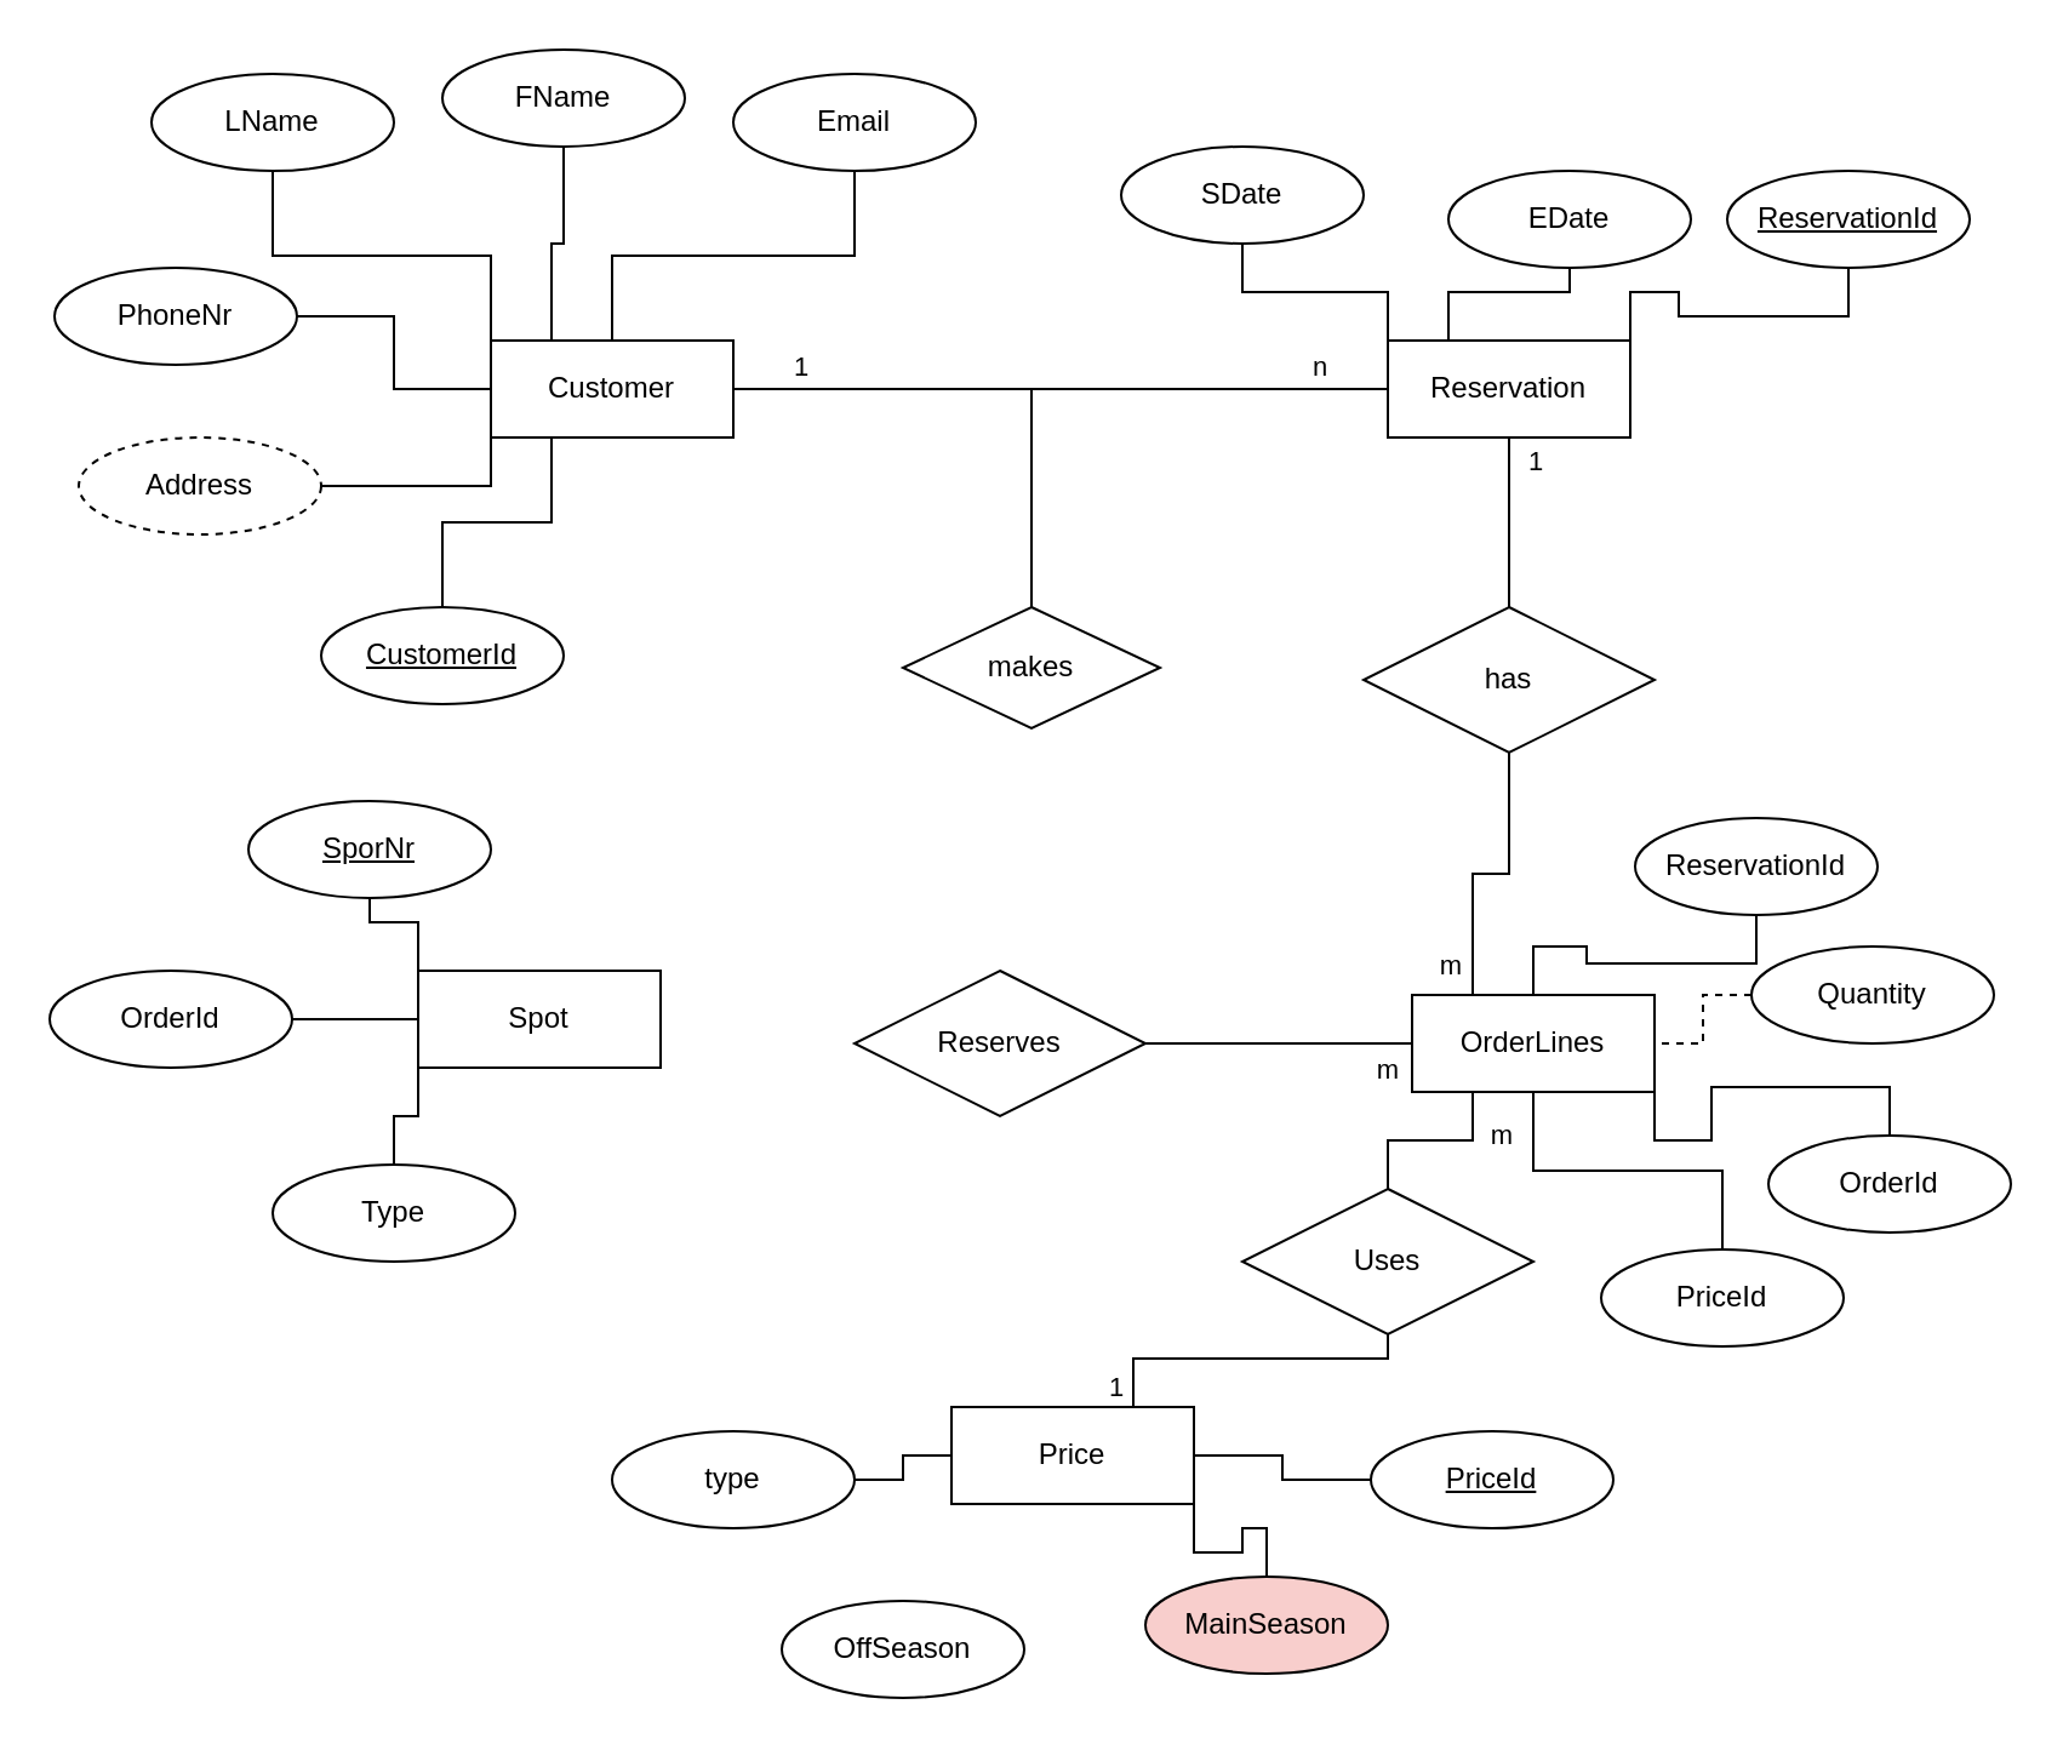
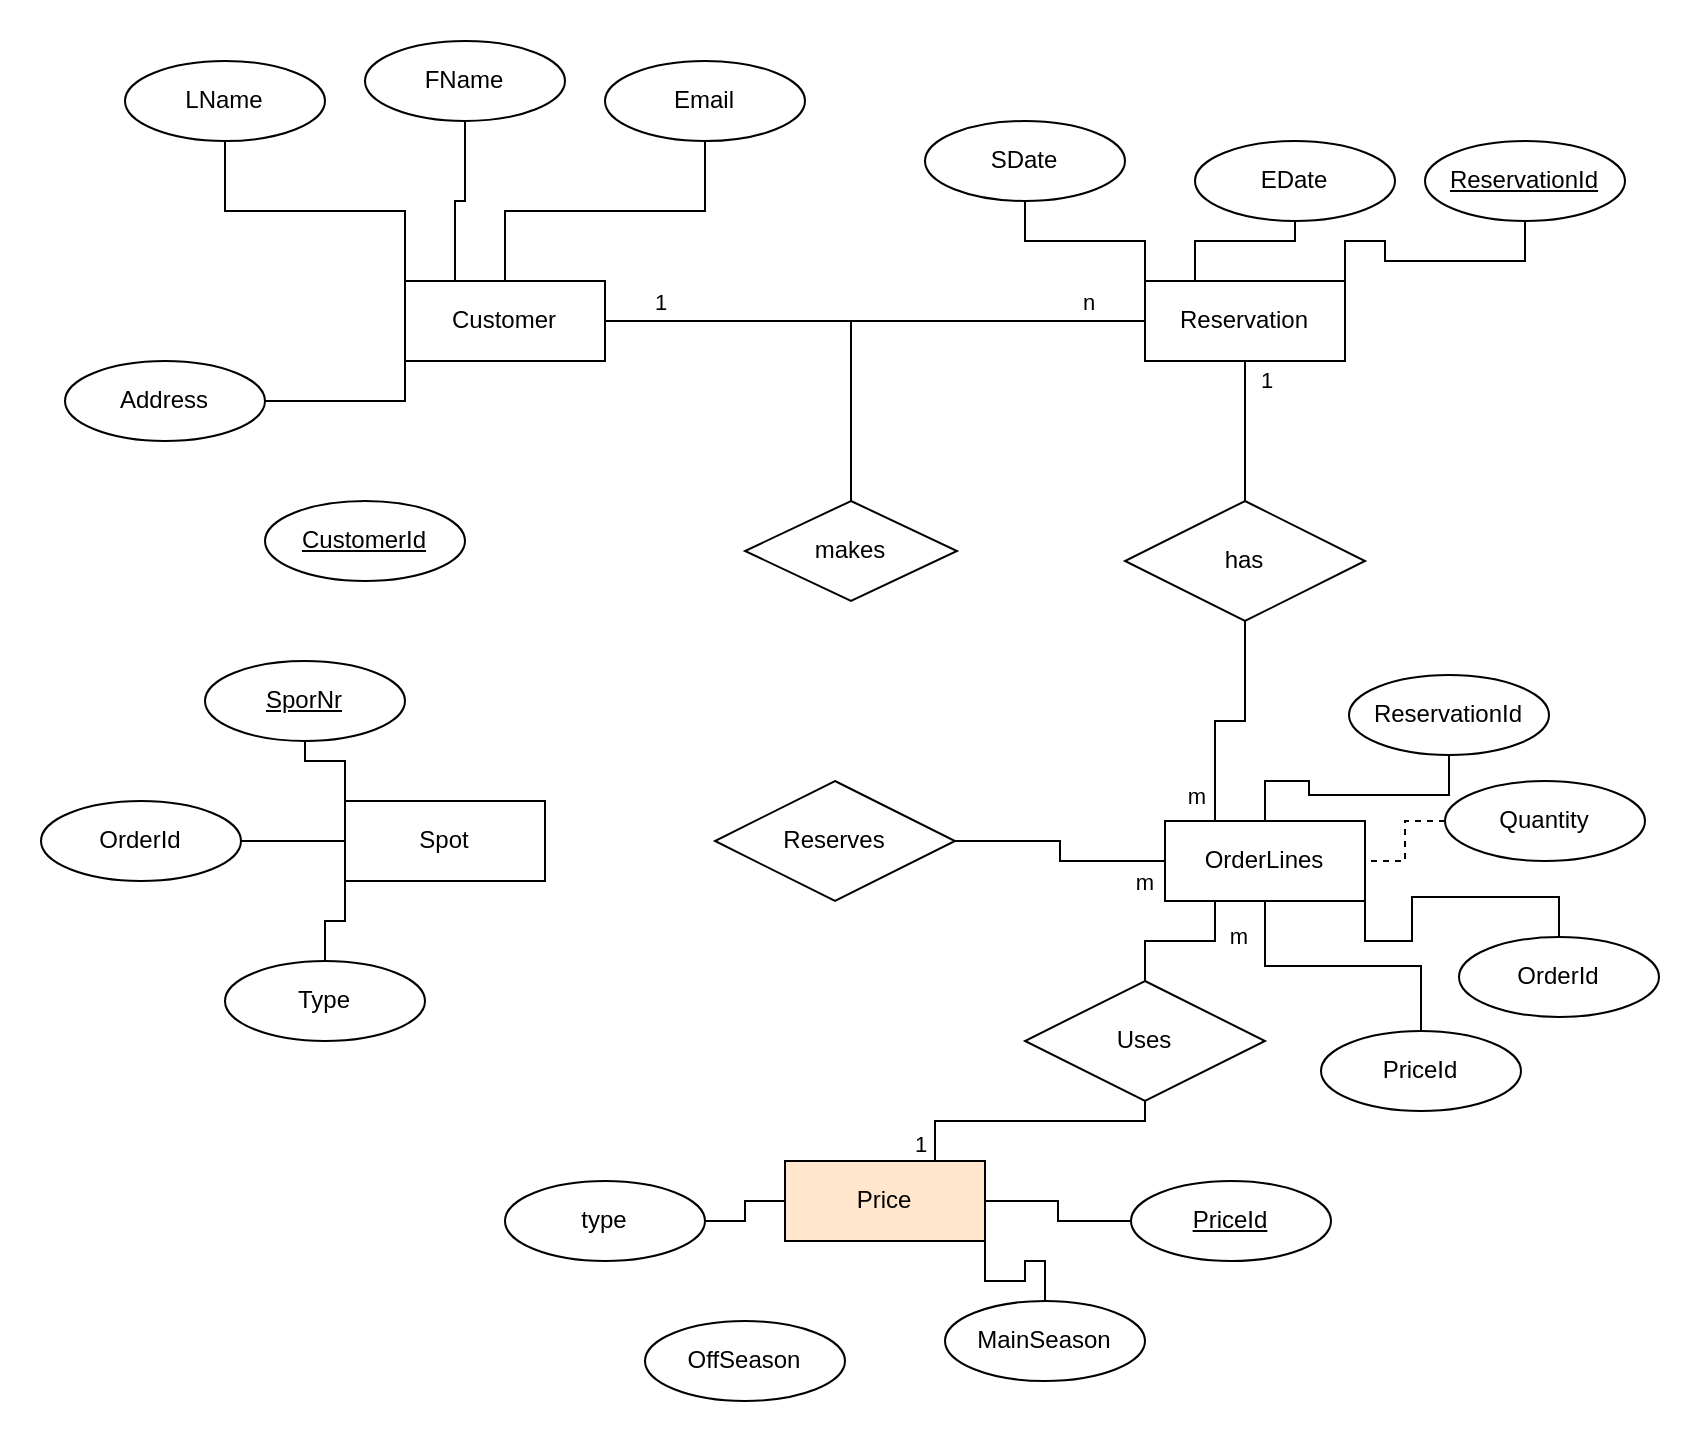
  <mxCell id="0" />
  <mxCell id="1" parent="0" />
  <mxCell id="2" style="edgeStyle=orthogonalEdgeStyle;rounded=0;orthogonalLoop=1;jettySize=auto;html=1;exitX=0;exitY=0;exitDx=0;exitDy=0;endArrow=none;endFill=0;" edge="1" parent="1" source="10" target="12"><mxGeometry relative="1" as="geometry" /></mxCell>
  <mxCell id="3" style="edgeStyle=orthogonalEdgeStyle;rounded=0;orthogonalLoop=1;jettySize=auto;html=1;exitX=0.25;exitY=0;exitDx=0;exitDy=0;endArrow=none;endFill=0;" edge="1" parent="1" source="10" target="11"><mxGeometry relative="1" as="geometry" /></mxCell>
  <mxCell id="4" style="edgeStyle=orthogonalEdgeStyle;rounded=0;orthogonalLoop=1;jettySize=auto;html=1;exitX=0.5;exitY=0;exitDx=0;exitDy=0;endArrow=none;endFill=0;" edge="1" parent="1" source="10" target="13"><mxGeometry relative="1" as="geometry" /></mxCell>
- <mxCell id="5" style="edgeStyle=orthogonalEdgeStyle;rounded=0;orthogonalLoop=1;jettySize=auto;html=1;exitX=0;exitY=0.5;exitDx=0;exitDy=0;endArrow=none;endFill=0;" edge="1" parent="1" source="10" target="14"><mxGeometry relative="1" as="geometry" /></mxCell>
  <mxCell id="6" style="edgeStyle=orthogonalEdgeStyle;rounded=0;orthogonalLoop=1;jettySize=auto;html=1;exitX=0;exitY=1;exitDx=0;exitDy=0;endArrow=none;endFill=0;" edge="1" parent="1" source="10" target="15"><mxGeometry relative="1" as="geometry" /></mxCell>
- <mxCell id="7" style="edgeStyle=orthogonalEdgeStyle;rounded=0;orthogonalLoop=1;jettySize=auto;html=1;exitX=0.25;exitY=1;exitDx=0;exitDy=0;endArrow=none;endFill=0;" edge="1" parent="1" source="10" target="16"><mxGeometry relative="1" as="geometry" /></mxCell>
  <mxCell id="8" style="edgeStyle=orthogonalEdgeStyle;rounded=0;orthogonalLoop=1;jettySize=auto;html=1;exitX=1;exitY=0.5;exitDx=0;exitDy=0;endArrow=none;endFill=0;" edge="1" parent="1" source="10" target="28"><mxGeometry relative="1" as="geometry"><Array as="points"><mxPoint x="332" y="160" /><mxPoint x="332" y="160" /></Array></mxGeometry></mxCell>
  <mxCell id="9" value="1" style="edgeLabel;html=1;align=center;verticalAlign=middle;resizable=0;points=[];" vertex="1" connectable="0" parent="8"><mxGeometry x="-0.762" relative="1" as="geometry"><mxPoint x="2" y="-10" as="offset" /></mxGeometry></mxCell>
  <mxCell id="10" value="Customer" style="whiteSpace=wrap;html=1;align=center;" vertex="1" parent="1"><mxGeometry x="202" y="140" width="100" height="40" as="geometry" /></mxCell>
  <mxCell id="11" value="FName" style="ellipse;whiteSpace=wrap;html=1;align=center;" vertex="1" parent="1"><mxGeometry x="182" y="20" width="100" height="40" as="geometry" /></mxCell>
  <mxCell id="12" value="LName" style="ellipse;whiteSpace=wrap;html=1;align=center;" vertex="1" parent="1"><mxGeometry x="62" y="30" width="100" height="40" as="geometry" /></mxCell>
  <mxCell id="13" value="Email" style="ellipse;whiteSpace=wrap;html=1;align=center;" vertex="1" parent="1"><mxGeometry x="302" y="30" width="100" height="40" as="geometry" /></mxCell>
- <mxCell id="14" value="PhoneNr" style="ellipse;whiteSpace=wrap;html=1;align=center;" vertex="1" parent="1"><mxGeometry x="22" y="110" width="100" height="40" as="geometry" /></mxCell>
- <mxCell id="15" value="Address" style="ellipse;whiteSpace=wrap;html=1;align=center;dashed=1;" vertex="1" parent="1"><mxGeometry x="32" y="180" width="100" height="40" as="geometry" /></mxCell>
+ <mxCell id="15" value="Address" style="ellipse;whiteSpace=wrap;html=1;align=center;" vertex="1" parent="1"><mxGeometry x="32" y="180" width="100" height="40" as="geometry" /></mxCell>
  <mxCell id="16" value="&lt;u&gt;CustomerId&lt;/u&gt;" style="ellipse;whiteSpace=wrap;html=1;align=center;" vertex="1" parent="1"><mxGeometry x="132" y="250" width="100" height="40" as="geometry" /></mxCell>
  <mxCell id="17" style="edgeStyle=orthogonalEdgeStyle;rounded=0;orthogonalLoop=1;jettySize=auto;html=1;exitX=0;exitY=0;exitDx=0;exitDy=0;endArrow=none;endFill=0;" edge="1" parent="1" source="24" target="27"><mxGeometry relative="1" as="geometry" /></mxCell>
  <mxCell id="18" style="edgeStyle=orthogonalEdgeStyle;rounded=0;orthogonalLoop=1;jettySize=auto;html=1;exitX=0.25;exitY=0;exitDx=0;exitDy=0;endArrow=none;endFill=0;" edge="1" parent="1" source="24" target="25"><mxGeometry relative="1" as="geometry" /></mxCell>
  <mxCell id="19" style="edgeStyle=orthogonalEdgeStyle;rounded=0;orthogonalLoop=1;jettySize=auto;html=1;exitX=1;exitY=0;exitDx=0;exitDy=0;endArrow=none;endFill=0;" edge="1" parent="1" source="24" target="26"><mxGeometry relative="1" as="geometry" /></mxCell>
  <mxCell id="20" style="edgeStyle=orthogonalEdgeStyle;rounded=0;orthogonalLoop=1;jettySize=auto;html=1;exitX=0;exitY=0.5;exitDx=0;exitDy=0;endArrow=none;endFill=0;" edge="1" parent="1" source="24" target="28"><mxGeometry relative="1" as="geometry" /></mxCell>
  <mxCell id="21" value="n" style="edgeLabel;html=1;align=center;verticalAlign=middle;resizable=0;points=[];" vertex="1" connectable="0" parent="20"><mxGeometry x="-0.74" relative="1" as="geometry"><mxPoint x="2" y="-10" as="offset" /></mxGeometry></mxCell>
  <mxCell id="22" style="edgeStyle=orthogonalEdgeStyle;rounded=0;orthogonalLoop=1;jettySize=auto;html=1;exitX=0.5;exitY=1;exitDx=0;exitDy=0;endArrow=none;endFill=0;" edge="1" parent="1" source="24" target="56"><mxGeometry relative="1" as="geometry" /></mxCell>
  <mxCell id="23" value="1" style="edgeLabel;html=1;align=center;verticalAlign=middle;resizable=0;points=[];" vertex="1" connectable="0" parent="22"><mxGeometry x="-0.733" relative="1" as="geometry"><mxPoint x="10" as="offset" /></mxGeometry></mxCell>
  <mxCell id="24" value="Reservation" style="whiteSpace=wrap;html=1;align=center;" vertex="1" parent="1"><mxGeometry x="572" y="140" width="100" height="40" as="geometry" /></mxCell>
  <mxCell id="25" value="EDate" style="ellipse;whiteSpace=wrap;html=1;align=center;" vertex="1" parent="1"><mxGeometry x="597" y="70" width="100" height="40" as="geometry" /></mxCell>
  <mxCell id="26" value="&lt;u&gt;ReservationId&lt;/u&gt;" style="ellipse;whiteSpace=wrap;html=1;align=center;" vertex="1" parent="1"><mxGeometry x="712" y="70" width="100" height="40" as="geometry" /></mxCell>
  <mxCell id="27" value="SDate" style="ellipse;whiteSpace=wrap;html=1;align=center;" vertex="1" parent="1"><mxGeometry x="462" y="60" width="100" height="40" as="geometry" /></mxCell>
  <mxCell id="28" value="makes" style="shape=rhombus;perimeter=rhombusPerimeter;whiteSpace=wrap;html=1;align=center;" vertex="1" parent="1"><mxGeometry x="372" y="250" width="106" height="50" as="geometry" /></mxCell>
  <mxCell id="29" style="edgeStyle=orthogonalEdgeStyle;rounded=0;orthogonalLoop=1;jettySize=auto;html=1;exitX=1;exitY=1;exitDx=0;exitDy=0;endArrow=none;endFill=0;" edge="1" parent="1" source="36" target="37"><mxGeometry relative="1" as="geometry" /></mxCell>
  <mxCell id="30" style="edgeStyle=orthogonalEdgeStyle;rounded=0;orthogonalLoop=1;jettySize=auto;html=1;exitX=0.25;exitY=1;exitDx=0;exitDy=0;endArrow=none;endFill=0;" edge="1" parent="1" source="36" target="55"><mxGeometry relative="1" as="geometry"><Array as="points"><mxPoint x="607" y="470" /><mxPoint x="572" y="470" /></Array></mxGeometry></mxCell>
  <mxCell id="31" value="m" style="edgeLabel;html=1;align=center;verticalAlign=middle;resizable=0;points=[];" vertex="1" connectable="0" parent="30"><mxGeometry x="-0.814" relative="1" as="geometry"><mxPoint x="11" y="10" as="offset" /></mxGeometry></mxCell>
  <mxCell id="32" style="edgeStyle=orthogonalEdgeStyle;rounded=0;orthogonalLoop=1;jettySize=auto;html=1;exitX=0;exitY=0.5;exitDx=0;exitDy=0;endArrow=none;endFill=0;" edge="1" parent="1" source="36" target="54"><mxGeometry relative="1" as="geometry" /></mxCell>
  <mxCell id="33" value="m" style="edgeLabel;html=1;align=center;verticalAlign=middle;resizable=0;points=[];" vertex="1" connectable="0" parent="32"><mxGeometry x="-0.808" relative="1" as="geometry"><mxPoint y="10" as="offset" /></mxGeometry></mxCell>
  <mxCell id="34" style="edgeStyle=orthogonalEdgeStyle;rounded=0;orthogonalLoop=1;jettySize=auto;html=1;exitX=0.25;exitY=0;exitDx=0;exitDy=0;endArrow=none;endFill=0;" edge="1" parent="1" source="36" target="56"><mxGeometry relative="1" as="geometry" /></mxCell>
  <mxCell id="35" value="m" style="edgeLabel;html=1;align=center;verticalAlign=middle;resizable=0;points=[];" vertex="1" connectable="0" parent="34"><mxGeometry x="-0.774" relative="1" as="geometry"><mxPoint x="-10" as="offset" /></mxGeometry></mxCell>
  <mxCell id="36" value="OrderLines" style="whiteSpace=wrap;html=1;align=center;" vertex="1" parent="1"><mxGeometry x="582" y="410" width="100" height="40" as="geometry" /></mxCell>
  <mxCell id="37" value="OrderId" style="ellipse;whiteSpace=wrap;html=1;align=center;" vertex="1" parent="1"><mxGeometry x="729" y="468" width="100" height="40" as="geometry" /></mxCell>
  <mxCell id="38" style="edgeStyle=orthogonalEdgeStyle;rounded=0;orthogonalLoop=1;jettySize=auto;html=1;endArrow=none;endFill=0;dashed=1;" edge="1" parent="1" source="39" target="36"><mxGeometry relative="1" as="geometry" /></mxCell>
  <mxCell id="39" value="Quantity" style="ellipse;whiteSpace=wrap;html=1;align=center;" vertex="1" parent="1"><mxGeometry x="722" y="390" width="100" height="40" as="geometry" /></mxCell>
  <mxCell id="40" style="edgeStyle=orthogonalEdgeStyle;rounded=0;orthogonalLoop=1;jettySize=auto;html=1;exitX=0;exitY=0;exitDx=0;exitDy=0;endArrow=none;endFill=0;" edge="1" parent="1" source="43" target="52"><mxGeometry relative="1" as="geometry" /></mxCell>
  <mxCell id="41" style="edgeStyle=orthogonalEdgeStyle;rounded=0;orthogonalLoop=1;jettySize=auto;html=1;exitX=0;exitY=1;exitDx=0;exitDy=0;endArrow=none;endFill=0;" edge="1" parent="1" source="43" target="53"><mxGeometry relative="1" as="geometry" /></mxCell>
  <mxCell id="42" style="edgeStyle=orthogonalEdgeStyle;rounded=0;orthogonalLoop=1;jettySize=auto;html=1;endArrow=none;endFill=0;" edge="1" parent="1" source="43" target="59"><mxGeometry relative="1" as="geometry" /></mxCell>
  <mxCell id="43" value="Spot" style="whiteSpace=wrap;html=1;align=center;" vertex="1" parent="1"><mxGeometry x="172" y="400" width="100" height="40" as="geometry" /></mxCell>
  <mxCell id="44" style="edgeStyle=orthogonalEdgeStyle;rounded=0;orthogonalLoop=1;jettySize=auto;html=1;exitX=1;exitY=1;exitDx=0;exitDy=0;endArrow=none;endFill=0;" edge="1" parent="1" source="48" target="51"><mxGeometry relative="1" as="geometry" /></mxCell>
  <mxCell id="45" style="edgeStyle=orthogonalEdgeStyle;rounded=0;orthogonalLoop=1;jettySize=auto;html=1;exitX=0;exitY=0.5;exitDx=0;exitDy=0;endArrow=none;endFill=0;" edge="1" parent="1" source="48" target="50"><mxGeometry relative="1" as="geometry" /></mxCell>
  <mxCell id="46" style="edgeStyle=orthogonalEdgeStyle;rounded=0;orthogonalLoop=1;jettySize=auto;html=1;exitX=0.75;exitY=0;exitDx=0;exitDy=0;endArrow=none;endFill=0;" edge="1" parent="1" source="48" target="55"><mxGeometry relative="1" as="geometry"><Array as="points"><mxPoint x="467" y="560" /><mxPoint x="572" y="560" /></Array></mxGeometry></mxCell>
  <mxCell id="47" value="1" style="edgeLabel;html=1;align=center;verticalAlign=middle;resizable=0;points=[];" vertex="1" connectable="0" parent="46"><mxGeometry x="-0.771" y="1" relative="1" as="geometry"><mxPoint x="-7" y="6" as="offset" /></mxGeometry></mxCell>
- <mxCell id="48" value="Price" style="whiteSpace=wrap;html=1;align=center;" vertex="1" parent="1"><mxGeometry x="392" y="580" width="100" height="40" as="geometry" /></mxCell>
+ <mxCell id="48" value="Price" style="whiteSpace=wrap;html=1;align=center;fillColor=#ffe6cc;" vertex="1" parent="1"><mxGeometry x="392" y="580" width="100" height="40" as="geometry" /></mxCell>
  <mxCell id="49" value="OffSeason" style="ellipse;whiteSpace=wrap;html=1;align=center;" vertex="1" parent="1"><mxGeometry x="322" y="660" width="100" height="40" as="geometry" /></mxCell>
  <mxCell id="50" value="type" style="ellipse;whiteSpace=wrap;html=1;align=center;" vertex="1" parent="1"><mxGeometry x="252" y="590" width="100" height="40" as="geometry" /></mxCell>
- <mxCell id="51" value="MainSeason" style="ellipse;whiteSpace=wrap;html=1;align=center;fillColor=#f8cecc;" vertex="1" parent="1"><mxGeometry x="472" y="650" width="100" height="40" as="geometry" /></mxCell>
+ <mxCell id="51" value="MainSeason" style="ellipse;whiteSpace=wrap;html=1;align=center;" vertex="1" parent="1"><mxGeometry x="472" y="650" width="100" height="40" as="geometry" /></mxCell>
  <mxCell id="52" value="&lt;u&gt;SporNr&lt;/u&gt;" style="ellipse;whiteSpace=wrap;html=1;align=center;" vertex="1" parent="1"><mxGeometry x="102" y="330" width="100" height="40" as="geometry" /></mxCell>
  <mxCell id="53" value="Type" style="ellipse;whiteSpace=wrap;html=1;align=center;" vertex="1" parent="1"><mxGeometry x="112" y="480" width="100" height="40" as="geometry" /></mxCell>
- <mxCell id="54" value="Reserves" style="shape=rhombus;perimeter=rhombusPerimeter;whiteSpace=wrap;html=1;align=center;" vertex="1" parent="1"><mxGeometry x="352" y="400" width="120" height="60" as="geometry" /></mxCell>
+ <mxCell id="54" value="Reserves" style="shape=rhombus;perimeter=rhombusPerimeter;whiteSpace=wrap;html=1;align=center;" vertex="1" parent="1"><mxGeometry x="357" y="390" width="120" height="60" as="geometry" /></mxCell>
  <mxCell id="55" value="Uses" style="shape=rhombus;perimeter=rhombusPerimeter;whiteSpace=wrap;html=1;align=center;" vertex="1" parent="1"><mxGeometry x="512" y="490" width="120" height="60" as="geometry" /></mxCell>
  <mxCell id="56" value="has" style="shape=rhombus;perimeter=rhombusPerimeter;whiteSpace=wrap;html=1;align=center;" vertex="1" parent="1"><mxGeometry x="562" y="250" width="120" height="60" as="geometry" /></mxCell>
  <mxCell id="57" style="edgeStyle=orthogonalEdgeStyle;rounded=0;orthogonalLoop=1;jettySize=auto;html=1;exitX=0;exitY=0.5;exitDx=0;exitDy=0;endArrow=none;endFill=0;" edge="1" parent="1" source="58" target="48"><mxGeometry relative="1" as="geometry" /></mxCell>
  <mxCell id="58" value="&lt;u&gt;PriceId&lt;/u&gt;" style="ellipse;whiteSpace=wrap;html=1;align=center;" vertex="1" parent="1"><mxGeometry x="565" y="590" width="100" height="40" as="geometry" /></mxCell>
  <mxCell id="59" value="OrderId" style="ellipse;whiteSpace=wrap;html=1;align=center;" vertex="1" parent="1"><mxGeometry x="20" y="400" width="100" height="40" as="geometry" /></mxCell>
  <mxCell id="60" style="edgeStyle=orthogonalEdgeStyle;rounded=0;orthogonalLoop=1;jettySize=auto;html=1;endArrow=none;endFill=0;" edge="1" parent="1" source="61" target="36"><mxGeometry relative="1" as="geometry" /></mxCell>
  <mxCell id="61" value="PriceId" style="ellipse;whiteSpace=wrap;html=1;align=center;" vertex="1" parent="1"><mxGeometry x="660" y="515" width="100" height="40" as="geometry" /></mxCell>
  <mxCell id="62" style="edgeStyle=orthogonalEdgeStyle;rounded=0;orthogonalLoop=1;jettySize=auto;html=1;endArrow=none;endFill=0;" edge="1" parent="1" source="63" target="36"><mxGeometry relative="1" as="geometry" /></mxCell>
  <mxCell id="63" value="ReservationId" style="ellipse;whiteSpace=wrap;html=1;align=center;" vertex="1" parent="1"><mxGeometry x="674" y="337" width="100" height="40" as="geometry" /></mxCell>
